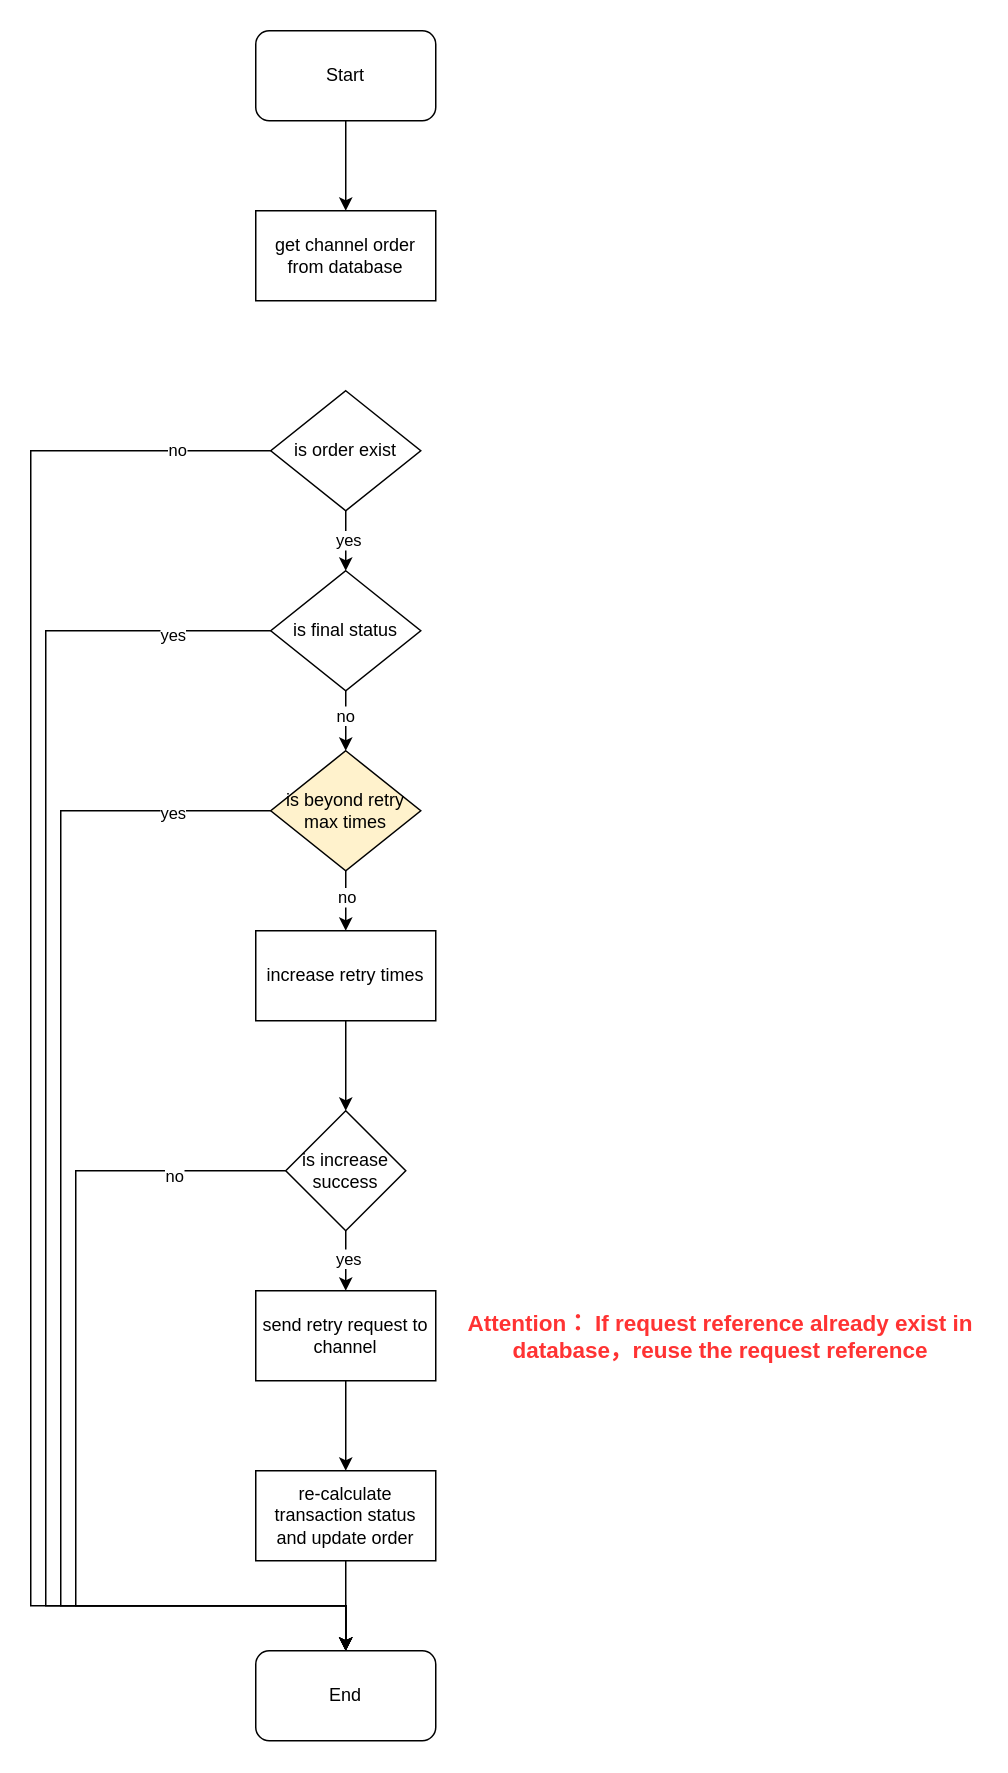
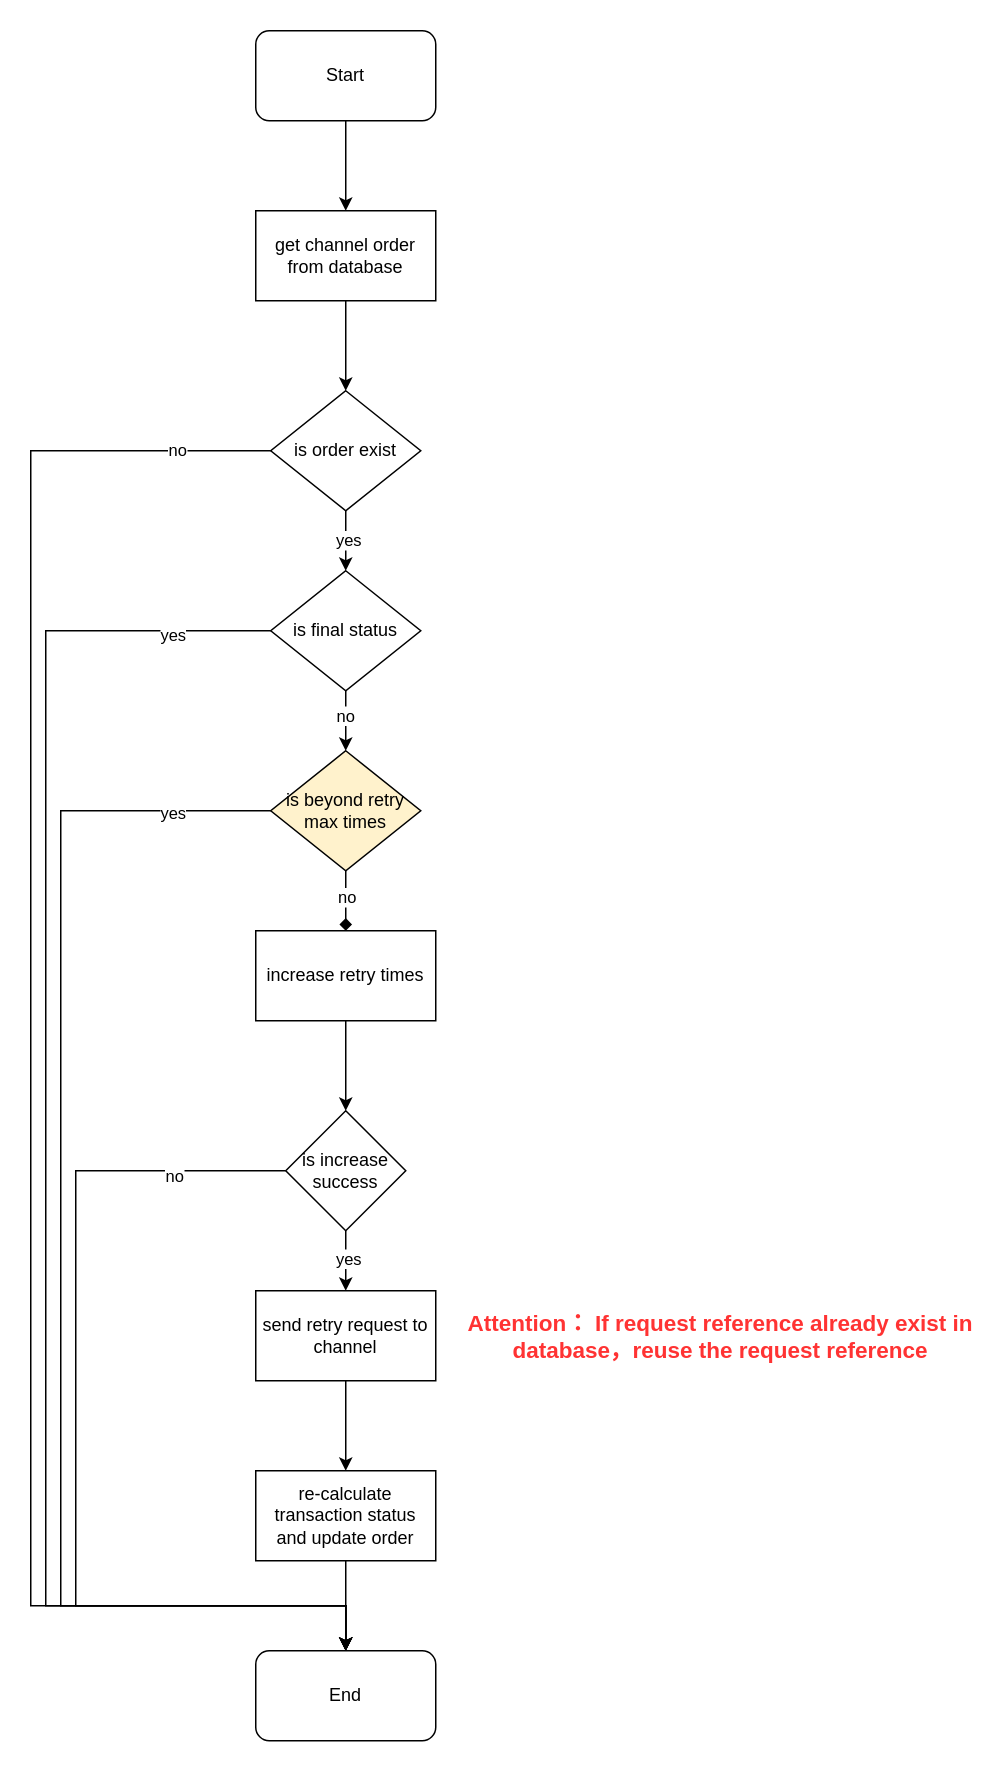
  <mxCell id="0" />
  <mxCell id="1" parent="0" />
  <mxCell id="2" style="edgeStyle=orthogonalEdgeStyle;rounded=0;orthogonalLoop=1;jettySize=auto;html=1;entryX=0.5;entryY=0;entryDx=0;entryDy=0;" edge="1" parent="1" source="3" target="5"><mxGeometry relative="1" as="geometry" /></mxCell>
  <mxCell id="3" value="Start" style="rounded=1;whiteSpace=wrap;html=1;" vertex="1" parent="1"><mxGeometry x="170" y="20" width="120" height="60" as="geometry" /></mxCell>
+ <mxCell id="4" style="edgeStyle=orthogonalEdgeStyle;rounded=0;orthogonalLoop=1;jettySize=auto;html=1;entryX=0.5;entryY=0;entryDx=0;entryDy=0;" edge="1" parent="1" source="5" target="20"><mxGeometry relative="1" as="geometry" /></mxCell>
  <mxCell id="5" value="get channel order from database" style="rounded=0;whiteSpace=wrap;html=1;" vertex="1" parent="1"><mxGeometry x="170" y="140" width="120" height="60" as="geometry" /></mxCell>
  <mxCell id="6" style="edgeStyle=orthogonalEdgeStyle;rounded=0;orthogonalLoop=1;jettySize=auto;html=1;entryX=0.5;entryY=0;entryDx=0;entryDy=0;" edge="1" parent="1" source="10" target="15"><mxGeometry relative="1" as="geometry" /></mxCell>
  <mxCell id="7" value="no" style="edgeLabel;html=1;align=center;verticalAlign=middle;resizable=0;points=[];" vertex="1" connectable="0" parent="6"><mxGeometry x="-0.187" y="-1" relative="1" as="geometry"><mxPoint as="offset" /></mxGeometry></mxCell>
  <mxCell id="8" style="edgeStyle=orthogonalEdgeStyle;rounded=0;orthogonalLoop=1;jettySize=auto;html=1;entryX=0.5;entryY=0;entryDx=0;entryDy=0;" edge="1" parent="1" source="10" target="28"><mxGeometry relative="1" as="geometry"><Array as="points"><mxPoint x="30" y="420" /><mxPoint x="30" y="1070" /><mxPoint x="230" y="1070" /></Array></mxGeometry></mxCell>
  <mxCell id="9" value="yes" style="edgeLabel;html=1;align=center;verticalAlign=middle;resizable=0;points=[];" vertex="1" connectable="0" parent="8"><mxGeometry x="-0.872" y="2" relative="1" as="geometry"><mxPoint as="offset" /></mxGeometry></mxCell>
  <mxCell id="10" value="is final status" style="rhombus;whiteSpace=wrap;html=1;" vertex="1" parent="1"><mxGeometry x="180" y="380" width="100" height="80" as="geometry" /></mxCell>
- <mxCell id="11" style="edgeStyle=orthogonalEdgeStyle;rounded=0;orthogonalLoop=1;jettySize=auto;html=1;entryX=0.5;entryY=0;entryDx=0;entryDy=0;" edge="1" parent="1" source="15" target="22"><mxGeometry relative="1" as="geometry" /></mxCell>
+ <mxCell id="11" style="edgeStyle=orthogonalEdgeStyle;rounded=0;orthogonalLoop=1;jettySize=auto;html=1;entryX=0.5;entryY=0;entryDx=0;entryDy=0;endArrow=diamond;" edge="1" parent="1" source="15" target="22"><mxGeometry relative="1" as="geometry" /></mxCell>
  <mxCell id="12" value="no" style="edgeLabel;html=1;align=center;verticalAlign=middle;resizable=0;points=[];" vertex="1" connectable="0" parent="11"><mxGeometry x="-0.143" relative="1" as="geometry"><mxPoint as="offset" /></mxGeometry></mxCell>
  <mxCell id="13" style="edgeStyle=orthogonalEdgeStyle;rounded=0;orthogonalLoop=1;jettySize=auto;html=1;entryX=0.5;entryY=0;entryDx=0;entryDy=0;" edge="1" parent="1" source="15" target="28"><mxGeometry relative="1" as="geometry"><mxPoint x="440" y="970" as="targetPoint" /><Array as="points"><mxPoint x="40" y="540" /><mxPoint x="40" y="1070" /><mxPoint x="230" y="1070" /></Array></mxGeometry></mxCell>
  <mxCell id="14" value="yes" style="edgeLabel;html=1;align=center;verticalAlign=middle;resizable=0;points=[];" vertex="1" connectable="0" parent="13"><mxGeometry x="-0.852" y="1" relative="1" as="geometry"><mxPoint as="offset" /></mxGeometry></mxCell>
  <mxCell id="15" value="is beyond retry max times" style="rhombus;whiteSpace=wrap;html=1;fillColor=#fff2cc;" vertex="1" parent="1"><mxGeometry x="180" y="500" width="100" height="80" as="geometry" /></mxCell>
  <mxCell id="16" style="edgeStyle=orthogonalEdgeStyle;rounded=0;orthogonalLoop=1;jettySize=auto;html=1;entryX=0.5;entryY=0;entryDx=0;entryDy=0;" edge="1" parent="1" source="20" target="10"><mxGeometry relative="1" as="geometry" /></mxCell>
  <mxCell id="17" value="yes" style="edgeLabel;html=1;align=center;verticalAlign=middle;resizable=0;points=[];" vertex="1" connectable="0" parent="16"><mxGeometry x="-0.057" y="1" relative="1" as="geometry"><mxPoint as="offset" /></mxGeometry></mxCell>
  <mxCell id="18" style="edgeStyle=orthogonalEdgeStyle;rounded=0;orthogonalLoop=1;jettySize=auto;html=1;entryX=0.5;entryY=0;entryDx=0;entryDy=0;" edge="1" parent="1" source="20" target="28"><mxGeometry relative="1" as="geometry"><Array as="points"><mxPoint x="20" y="300" /><mxPoint x="20" y="1070" /><mxPoint x="230" y="1070" /></Array></mxGeometry></mxCell>
  <mxCell id="19" value="no" style="edgeLabel;html=1;align=center;verticalAlign=middle;resizable=0;points=[];" vertex="1" connectable="0" parent="18"><mxGeometry x="-0.892" y="-1" relative="1" as="geometry"><mxPoint as="offset" /></mxGeometry></mxCell>
  <mxCell id="20" value="is order exist" style="rhombus;whiteSpace=wrap;html=1;" vertex="1" parent="1"><mxGeometry x="180" y="260" width="100" height="80" as="geometry" /></mxCell>
  <mxCell id="21" style="edgeStyle=orthogonalEdgeStyle;rounded=0;orthogonalLoop=1;jettySize=auto;html=1;entryX=0.5;entryY=0;entryDx=0;entryDy=0;" edge="1" parent="1" source="22" target="27"><mxGeometry relative="1" as="geometry" /></mxCell>
  <mxCell id="22" value="increase retry times" style="rounded=0;whiteSpace=wrap;html=1;" vertex="1" parent="1"><mxGeometry x="170" y="620" width="120" height="60" as="geometry" /></mxCell>
  <mxCell id="23" style="edgeStyle=orthogonalEdgeStyle;rounded=0;orthogonalLoop=1;jettySize=auto;html=1;entryX=0.5;entryY=0;entryDx=0;entryDy=0;" edge="1" parent="1" source="27" target="30"><mxGeometry relative="1" as="geometry" /></mxCell>
  <mxCell id="24" value="yes" style="edgeLabel;html=1;align=center;verticalAlign=middle;resizable=0;points=[];" vertex="1" connectable="0" parent="23"><mxGeometry x="-0.1" y="1" relative="1" as="geometry"><mxPoint as="offset" /></mxGeometry></mxCell>
  <mxCell id="25" style="edgeStyle=orthogonalEdgeStyle;rounded=0;orthogonalLoop=1;jettySize=auto;html=1;entryX=0.5;entryY=0;entryDx=0;entryDy=0;" edge="1" parent="1" source="27" target="28"><mxGeometry relative="1" as="geometry"><mxPoint x="80" y="1080" as="targetPoint" /><Array as="points"><mxPoint x="50" y="780" /><mxPoint x="50" y="1070" /><mxPoint x="230" y="1070" /></Array></mxGeometry></mxCell>
  <mxCell id="26" value="no" style="edgeLabel;html=1;align=center;verticalAlign=middle;resizable=0;points=[];" vertex="1" connectable="0" parent="25"><mxGeometry x="-0.765" y="3" relative="1" as="geometry"><mxPoint as="offset" /></mxGeometry></mxCell>
  <mxCell id="27" value="is increase success" style="rhombus;whiteSpace=wrap;html=1;" vertex="1" parent="1"><mxGeometry x="190" y="740" width="80" height="80" as="geometry" /></mxCell>
  <mxCell id="28" value="End" style="rounded=1;whiteSpace=wrap;html=1;" vertex="1" parent="1"><mxGeometry x="170" y="1100" width="120" height="60" as="geometry" /></mxCell>
  <mxCell id="29" style="edgeStyle=orthogonalEdgeStyle;rounded=0;orthogonalLoop=1;jettySize=auto;html=1;entryX=0.5;entryY=0;entryDx=0;entryDy=0;" edge="1" parent="1" source="30" target="33"><mxGeometry relative="1" as="geometry" /></mxCell>
  <mxCell id="30" value="send retry request to channel" style="rounded=0;whiteSpace=wrap;html=1;" vertex="1" parent="1"><mxGeometry x="170" y="860" width="120" height="60" as="geometry" /></mxCell>
  <mxCell id="31" value="&lt;b&gt;&lt;font style=&quot;font-size: 15px;&quot; color=&quot;#ff3333&quot;&gt;Attention： If request reference already exist in database，reuse the request reference&lt;/font&gt;&lt;/b&gt;" style="text;html=1;strokeColor=none;fillColor=none;align=center;verticalAlign=middle;whiteSpace=wrap;rounded=0;" vertex="1" parent="1"><mxGeometry x="310" y="855" width="340" height="70" as="geometry" /></mxCell>
  <mxCell id="32" style="edgeStyle=orthogonalEdgeStyle;rounded=0;orthogonalLoop=1;jettySize=auto;html=1;entryX=0.5;entryY=0;entryDx=0;entryDy=0;" edge="1" parent="1" source="33" target="28"><mxGeometry relative="1" as="geometry" /></mxCell>
  <mxCell id="33" value="re-calculate transaction status&lt;br&gt;and update order" style="rounded=0;whiteSpace=wrap;html=1;" vertex="1" parent="1"><mxGeometry x="170" y="980" width="120" height="60" as="geometry" /></mxCell>
